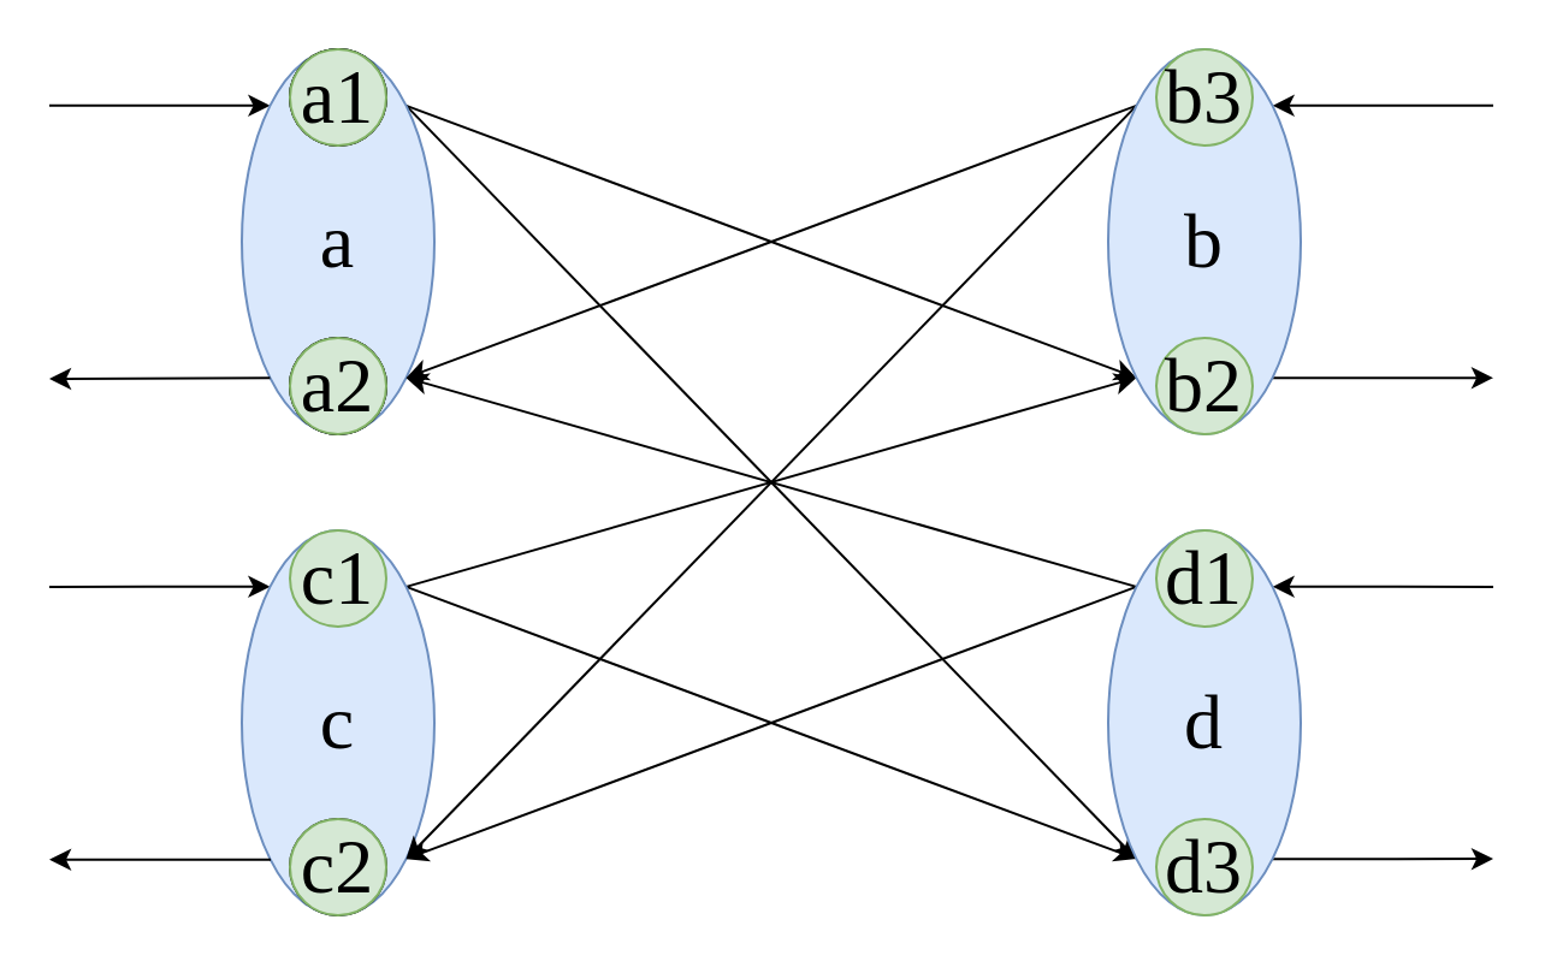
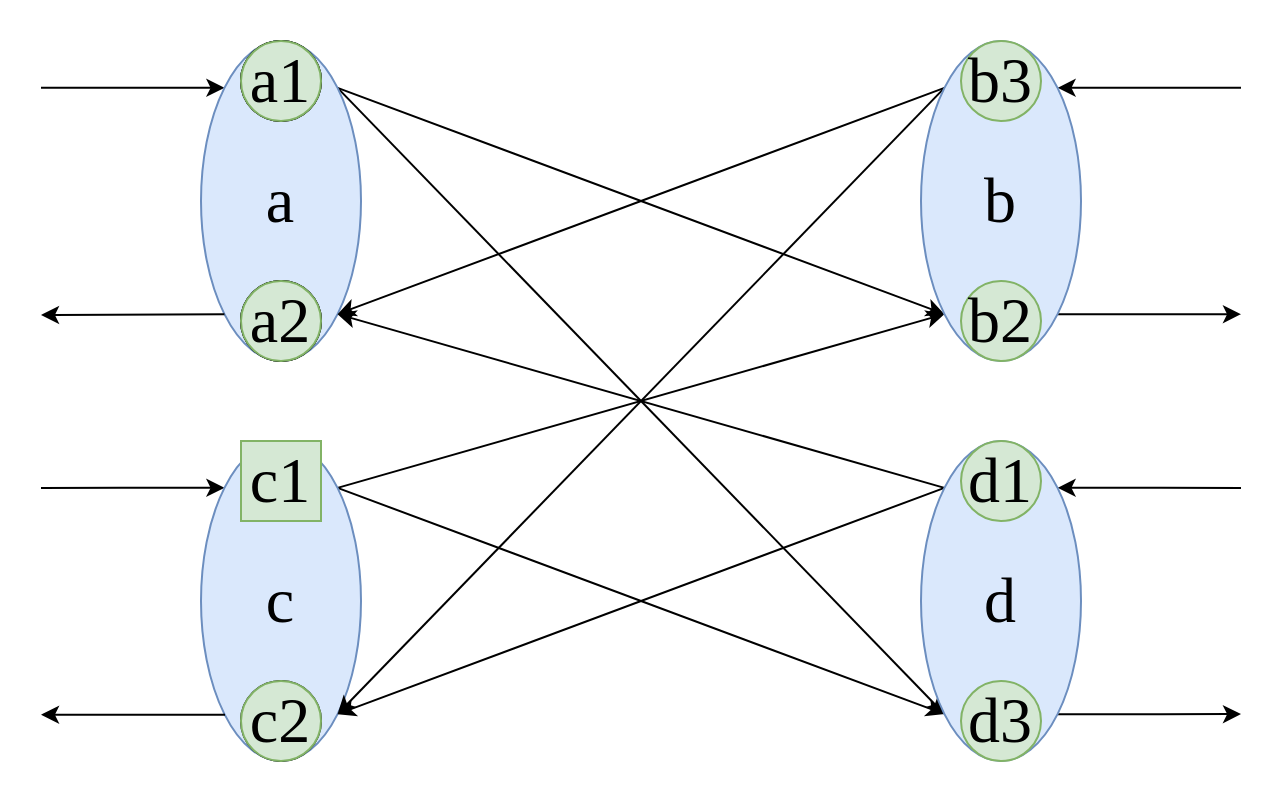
  <mxCell id="0" />
  <mxCell id="1" parent="0" />
  <mxCell id="2" style="edgeStyle=orthogonalEdgeStyle;rounded=0;orthogonalLoop=1;jettySize=auto;html=1;exitX=0;exitY=0;exitDx=0;exitDy=0;endArrow=none;endFill=0;startArrow=classic;startFill=1;" edge="1" parent="1" source="5"><mxGeometry relative="1" as="geometry"><mxPoint x="20" y="43.4" as="targetPoint" /></mxGeometry></mxCell>
  <mxCell id="3" style="rounded=0;orthogonalLoop=1;jettySize=auto;html=1;exitX=1;exitY=0;exitDx=0;exitDy=0;entryX=0;entryY=1;entryDx=0;entryDy=0;" edge="1" parent="1" source="5" target="14"><mxGeometry relative="1" as="geometry" /></mxCell>
  <mxCell id="4" style="rounded=0;orthogonalLoop=1;jettySize=auto;html=1;exitX=1;exitY=0;exitDx=0;exitDy=0;entryX=0;entryY=1;entryDx=0;entryDy=0;" edge="1" parent="1" source="5" target="19"><mxGeometry relative="1" as="geometry" /></mxCell>
  <mxCell id="5" value="a" style="ellipse;whiteSpace=wrap;html=1;fontFamily=UGent Panno Text;fontSize=32;fillColor=#dae8fc;strokeColor=#6c8ebf;" parent="1" vertex="1"><mxGeometry x="100" y="20" width="80" height="160" as="geometry" /></mxCell>
  <mxCell id="6" style="edgeStyle=orthogonalEdgeStyle;rounded=0;orthogonalLoop=1;jettySize=auto;html=1;exitX=0;exitY=0;exitDx=0;exitDy=0;startArrow=classic;startFill=1;endArrow=none;endFill=0;" edge="1" parent="1" source="9"><mxGeometry relative="1" as="geometry"><mxPoint x="20" y="243.44" as="targetPoint" /></mxGeometry></mxCell>
  <mxCell id="7" style="edgeStyle=none;shape=connector;rounded=0;orthogonalLoop=1;jettySize=auto;html=1;exitX=1;exitY=0;exitDx=0;exitDy=0;entryX=0;entryY=1;entryDx=0;entryDy=0;labelBackgroundColor=default;strokeColor=default;fontFamily=Helvetica;fontSize=11;fontColor=default;endArrow=classic;" edge="1" parent="1" source="9" target="19"><mxGeometry relative="1" as="geometry" /></mxCell>
  <mxCell id="8" style="edgeStyle=none;shape=connector;rounded=0;orthogonalLoop=1;jettySize=auto;html=1;exitX=1;exitY=0;exitDx=0;exitDy=0;entryX=0;entryY=1;entryDx=0;entryDy=0;labelBackgroundColor=default;strokeColor=default;fontFamily=Helvetica;fontSize=11;fontColor=default;endArrow=classic;" edge="1" parent="1" source="9" target="14"><mxGeometry relative="1" as="geometry" /></mxCell>
  <mxCell id="9" value="c" style="ellipse;whiteSpace=wrap;html=1;fontFamily=UGent Panno Text;fontSize=32;fillColor=#dae8fc;strokeColor=#6c8ebf;" parent="1" vertex="1"><mxGeometry x="100" y="220" width="80" height="160" as="geometry" /></mxCell>
  <mxCell id="10" style="edgeStyle=orthogonalEdgeStyle;rounded=0;orthogonalLoop=1;jettySize=auto;html=1;exitX=1;exitY=0;exitDx=0;exitDy=0;endArrow=none;endFill=0;startArrow=classic;startFill=1;" edge="1" parent="1" source="14"><mxGeometry relative="1" as="geometry"><mxPoint x="620" y="243.535" as="targetPoint" /></mxGeometry></mxCell>
  <mxCell id="11" style="edgeStyle=orthogonalEdgeStyle;rounded=0;orthogonalLoop=1;jettySize=auto;html=1;exitX=1;exitY=1;exitDx=0;exitDy=0;" edge="1" parent="1" source="14"><mxGeometry relative="1" as="geometry"><mxPoint x="620" y="356.558" as="targetPoint" /></mxGeometry></mxCell>
  <mxCell id="12" style="edgeStyle=none;shape=connector;rounded=0;orthogonalLoop=1;jettySize=auto;html=1;exitX=0;exitY=0;exitDx=0;exitDy=0;entryX=1;entryY=1;entryDx=0;entryDy=0;labelBackgroundColor=default;strokeColor=default;fontFamily=Helvetica;fontSize=11;fontColor=default;endArrow=classic;" edge="1" parent="1" source="14" target="9"><mxGeometry relative="1" as="geometry" /></mxCell>
  <mxCell id="13" style="edgeStyle=none;shape=connector;rounded=0;orthogonalLoop=1;jettySize=auto;html=1;exitX=0;exitY=0;exitDx=0;exitDy=0;entryX=1;entryY=1;entryDx=0;entryDy=0;labelBackgroundColor=default;strokeColor=default;fontFamily=Helvetica;fontSize=11;fontColor=default;endArrow=classic;" edge="1" parent="1" source="14" target="5"><mxGeometry relative="1" as="geometry" /></mxCell>
  <mxCell id="14" value="d" style="ellipse;whiteSpace=wrap;html=1;fontFamily=UGent Panno Text;fontSize=32;fillColor=#dae8fc;strokeColor=#6c8ebf;" parent="1" vertex="1"><mxGeometry x="460" y="220" width="80" height="160" as="geometry" /></mxCell>
  <mxCell id="15" style="edgeStyle=orthogonalEdgeStyle;rounded=0;orthogonalLoop=1;jettySize=auto;html=1;exitX=1;exitY=0;exitDx=0;exitDy=0;startArrow=classic;startFill=1;endArrow=none;endFill=0;" edge="1" parent="1" source="19"><mxGeometry relative="1" as="geometry"><mxPoint x="620" y="43.425" as="targetPoint" /></mxGeometry></mxCell>
  <mxCell id="16" style="edgeStyle=orthogonalEdgeStyle;rounded=0;orthogonalLoop=1;jettySize=auto;html=1;exitX=1;exitY=1;exitDx=0;exitDy=0;" edge="1" parent="1" source="19"><mxGeometry relative="1" as="geometry"><mxPoint x="620" y="156.609" as="targetPoint" /></mxGeometry></mxCell>
  <mxCell id="17" style="edgeStyle=none;shape=connector;rounded=0;orthogonalLoop=1;jettySize=auto;html=1;exitX=0;exitY=0;exitDx=0;exitDy=0;entryX=1;entryY=1;entryDx=0;entryDy=0;labelBackgroundColor=default;strokeColor=default;fontFamily=Helvetica;fontSize=11;fontColor=default;endArrow=classic;" edge="1" parent="1" source="19" target="5"><mxGeometry relative="1" as="geometry" /></mxCell>
  <mxCell id="18" style="edgeStyle=none;shape=connector;rounded=0;orthogonalLoop=1;jettySize=auto;html=1;exitX=0;exitY=0;exitDx=0;exitDy=0;entryX=1;entryY=1;entryDx=0;entryDy=0;labelBackgroundColor=default;strokeColor=default;fontFamily=Helvetica;fontSize=11;fontColor=default;endArrow=classic;" edge="1" parent="1" source="19" target="9"><mxGeometry relative="1" as="geometry" /></mxCell>
  <mxCell id="19" value="b" style="ellipse;whiteSpace=wrap;html=1;fontFamily=UGent Panno Text;fontSize=32;fillColor=#dae8fc;strokeColor=#6c8ebf;" parent="1" vertex="1"><mxGeometry x="460" y="20" width="80" height="160" as="geometry" /></mxCell>
  <mxCell id="20" value="" style="endArrow=none;html=1;rounded=0;entryX=0;entryY=1;entryDx=0;entryDy=0;startArrow=classic;startFill=1;endFill=0;" parent="1" target="5" edge="1"><mxGeometry width="50" height="50" relative="1" as="geometry"><mxPoint x="20" y="157" as="sourcePoint" /><mxPoint x="90" y="160" as="targetPoint" /></mxGeometry></mxCell>
  <mxCell id="21" value="" style="endArrow=none;html=1;rounded=0;entryX=0;entryY=1;entryDx=0;entryDy=0;startArrow=classic;startFill=1;endFill=0;" parent="1" edge="1"><mxGeometry width="50" height="50" relative="1" as="geometry"><mxPoint x="20" y="356.86" as="sourcePoint" /><mxPoint x="112" y="356.86" as="targetPoint" /></mxGeometry></mxCell>
  <mxCell id="22" value="a1" style="ellipse;whiteSpace=wrap;html=1;aspect=fixed;fontFamily=UGent Panno Text;fontSize=32;fontColor=default;" vertex="1" parent="1"><mxGeometry x="120" y="20" width="40" height="40" as="geometry" /></mxCell>
  <mxCell id="23" value="a2" style="ellipse;whiteSpace=wrap;html=1;aspect=fixed;fontFamily=UGent Panno Text;fontSize=32;fontColor=default;" vertex="1" parent="1"><mxGeometry x="120" y="140" width="40" height="40" as="geometry" /></mxCell>
- <mxCell id="24" value="c1" style="ellipse;whiteSpace=wrap;html=1;aspect=fixed;fontFamily=UGent Panno Text;fontSize=32;fillColor=#d5e8d4;strokeColor=#82b366;" vertex="1" parent="1"><mxGeometry x="120" y="220" width="40" height="40" as="geometry" /></mxCell>
+ <mxCell id="24" value="c1" style="whiteSpace=wrap;html=1;aspect=fixed;fontFamily=UGent Panno Text;fontSize=32;fillColor=#d5e8d4;strokeColor=#82b366;rounded=0;" vertex="1" parent="1"><mxGeometry x="120" y="220" width="40" height="40" as="geometry" /></mxCell>
  <mxCell id="25" value="c2" style="ellipse;whiteSpace=wrap;html=1;aspect=fixed;fontFamily=UGent Panno Text;fontSize=32;fontColor=default;" vertex="1" parent="1"><mxGeometry x="120" y="340" width="40" height="40" as="geometry" /></mxCell>
  <mxCell id="26" value="d1" style="ellipse;whiteSpace=wrap;html=1;aspect=fixed;fontFamily=UGent Panno Text;fontSize=32;fillColor=#d5e8d4;strokeColor=#82b366;" vertex="1" parent="1"><mxGeometry x="480" y="220" width="40" height="40" as="geometry" /></mxCell>
  <mxCell id="27" value="d3" style="ellipse;whiteSpace=wrap;html=1;aspect=fixed;fontFamily=UGent Panno Text;fontSize=32;fillColor=#d5e8d4;strokeColor=#82b366;" vertex="1" parent="1"><mxGeometry x="480" y="340" width="40" height="40" as="geometry" /></mxCell>
  <mxCell id="28" value="b3" style="ellipse;whiteSpace=wrap;html=1;aspect=fixed;fontFamily=UGent Panno Text;fontSize=32;fillColor=#d5e8d4;strokeColor=#82b366;" vertex="1" parent="1"><mxGeometry x="480" y="20" width="40" height="40" as="geometry" /></mxCell>
  <mxCell id="29" value="b2" style="ellipse;whiteSpace=wrap;html=1;aspect=fixed;fontFamily=UGent Panno Text;fontSize=32;fillColor=#d5e8d4;strokeColor=#82b366;" vertex="1" parent="1"><mxGeometry x="480" y="140" width="40" height="40" as="geometry" /></mxCell>
  <mxCell id="30" value="a2" style="ellipse;whiteSpace=wrap;html=1;aspect=fixed;fontFamily=UGent Panno Text;fontSize=32;fontColor=default;" vertex="1" parent="1"><mxGeometry x="120" y="140" width="40" height="40" as="geometry" /></mxCell>
  <mxCell id="31" value="a1" style="ellipse;whiteSpace=wrap;html=1;aspect=fixed;fontFamily=UGent Panno Text;fontSize=32;fontColor=default;" vertex="1" parent="1"><mxGeometry x="120" y="20" width="40" height="40" as="geometry" /></mxCell>
  <mxCell id="32" value="a2" style="ellipse;whiteSpace=wrap;html=1;aspect=fixed;fontFamily=UGent Panno Text;fontSize=32;fillColor=#d5e8d4;strokeColor=#82b366;" vertex="1" parent="1"><mxGeometry x="120" y="140" width="40" height="40" as="geometry" /></mxCell>
  <mxCell id="33" value="a1" style="ellipse;whiteSpace=wrap;html=1;aspect=fixed;fontFamily=UGent Panno Text;fontSize=32;fillColor=#d5e8d4;strokeColor=#82b366;" vertex="1" parent="1"><mxGeometry x="120" y="20" width="40" height="40" as="geometry" /></mxCell>
  <mxCell id="34" value="c2" style="ellipse;whiteSpace=wrap;html=1;aspect=fixed;fontFamily=UGent Panno Text;fontSize=32;fillColor=#d5e8d4;strokeColor=#82b366;" vertex="1" parent="1"><mxGeometry x="120" y="340" width="40" height="40" as="geometry" /></mxCell>
